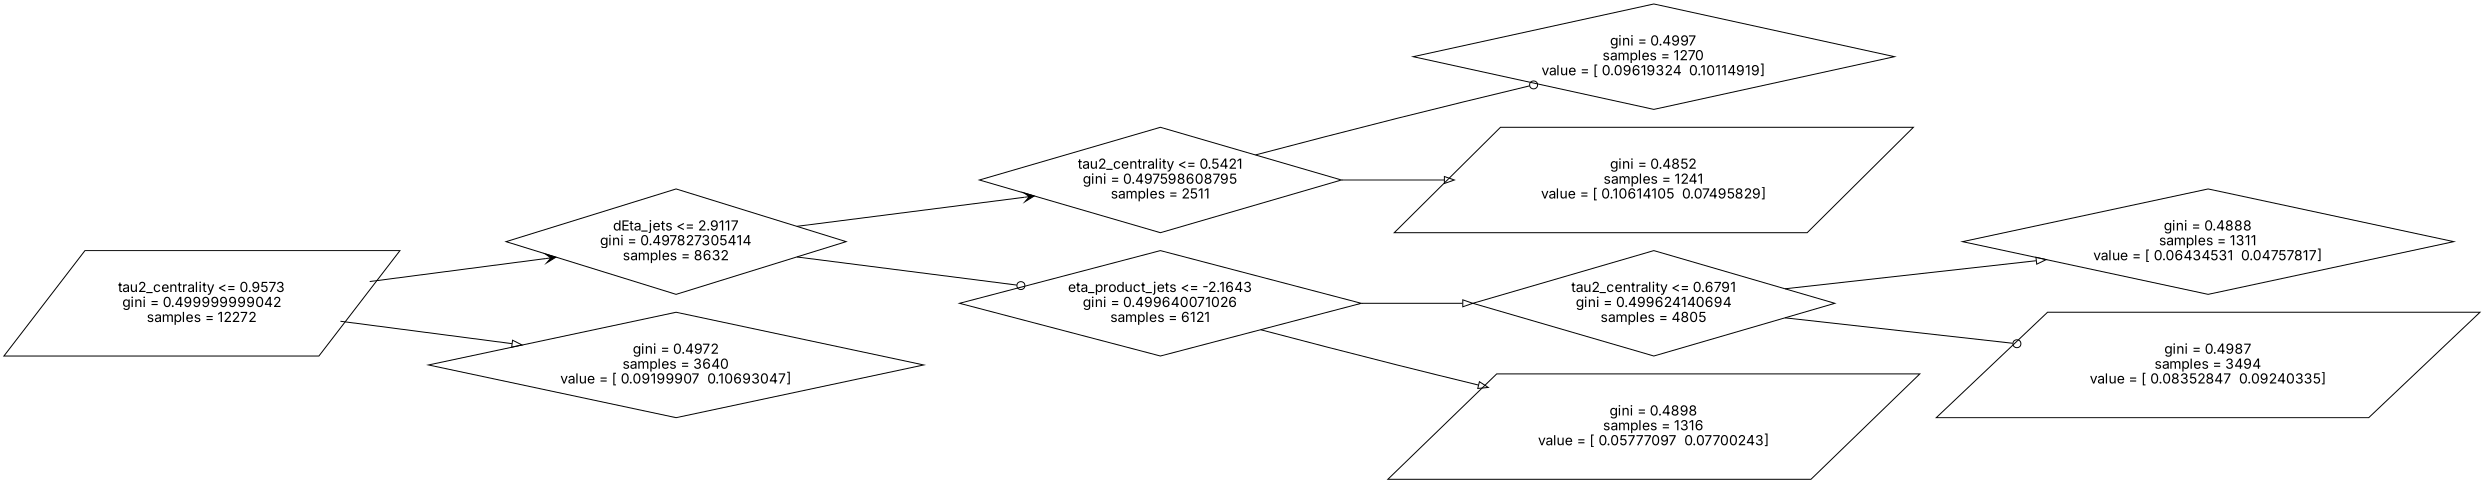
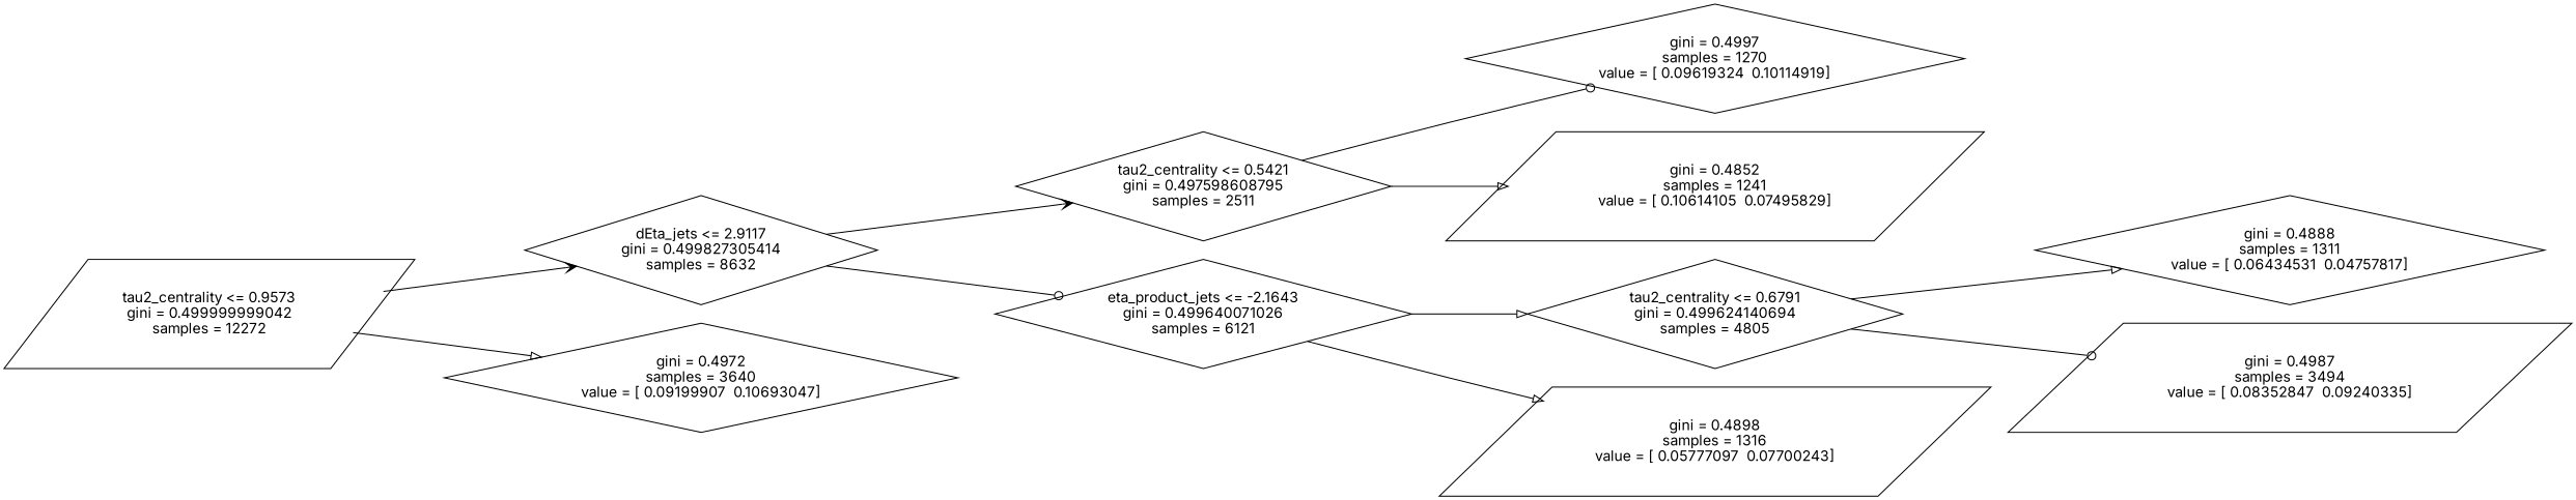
  digraph {
    rankdir=LR
    fontname=Inter
    node [shape=diamond fontname=Inter]
    edge [arrowhead=onormal fontname=Inter]
    n1 [label="tau2_centrality <= 0.9573\ngini = 0.499999999042\nsamples = 12272" shape=parallelogram]
-   n2 [label="dEta_jets <= 2.9117\ngini = 0.497827305414\nsamples = 8632"]
+   n2 [label="dEta_jets <= 2.9117\ngini = 0.499827305414\nsamples = 8632"]
    n3 [label="gini = 0.4972\nsamples = 3640\nvalue = [ 0.09199907  0.10693047]"]
    n4 [label="tau2_centrality <= 0.5421\ngini = 0.497598608795\nsamples = 2511"]
    n5 [label="eta_product_jets <= -2.1643\ngini = 0.499640071026\nsamples = 6121"]
    n6 [label="gini = 0.4997\nsamples = 1270\nvalue = [ 0.09619324  0.10114919]"]
    n7 [label="gini = 0.4852\nsamples = 1241\nvalue = [ 0.10614105  0.07495829]" shape=parallelogram]
    n8 [label="tau2_centrality <= 0.6791\ngini = 0.499624140694\nsamples = 4805"]
    n9 [label="gini = 0.4898\nsamples = 1316\nvalue = [ 0.05777097  0.07700243]" shape=parallelogram]
    n10 [label="gini = 0.4888\nsamples = 1311\nvalue = [ 0.06434531  0.04757817]"]
    n11 [label="gini = 0.4987\nsamples = 3494\nvalue = [ 0.08352847  0.09240335]" shape=parallelogram]
    n1 -> n2 [arrowhead=vee]
    n1 -> n3
    n2 -> n4 [arrowhead=vee]
    n2 -> n5 [arrowhead=odot]
    n4 -> n6 [arrowhead=odot]
    n4 -> n7
    n5 -> n8
    n5 -> n9
    n8 -> n10
    n8 -> n11 [arrowhead=odot]
  }
